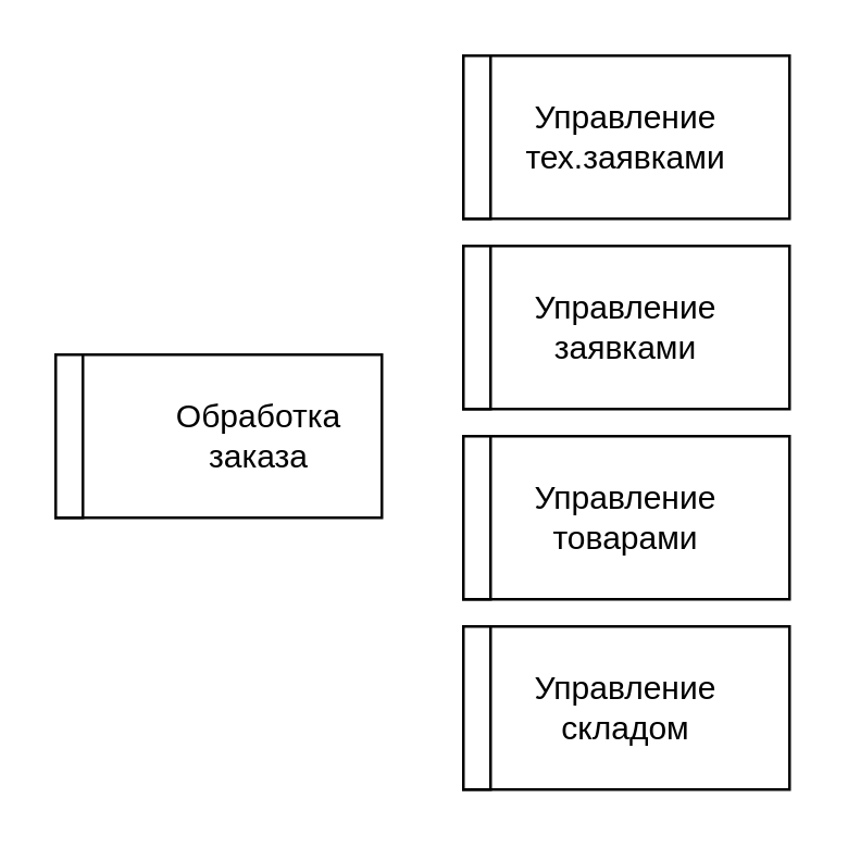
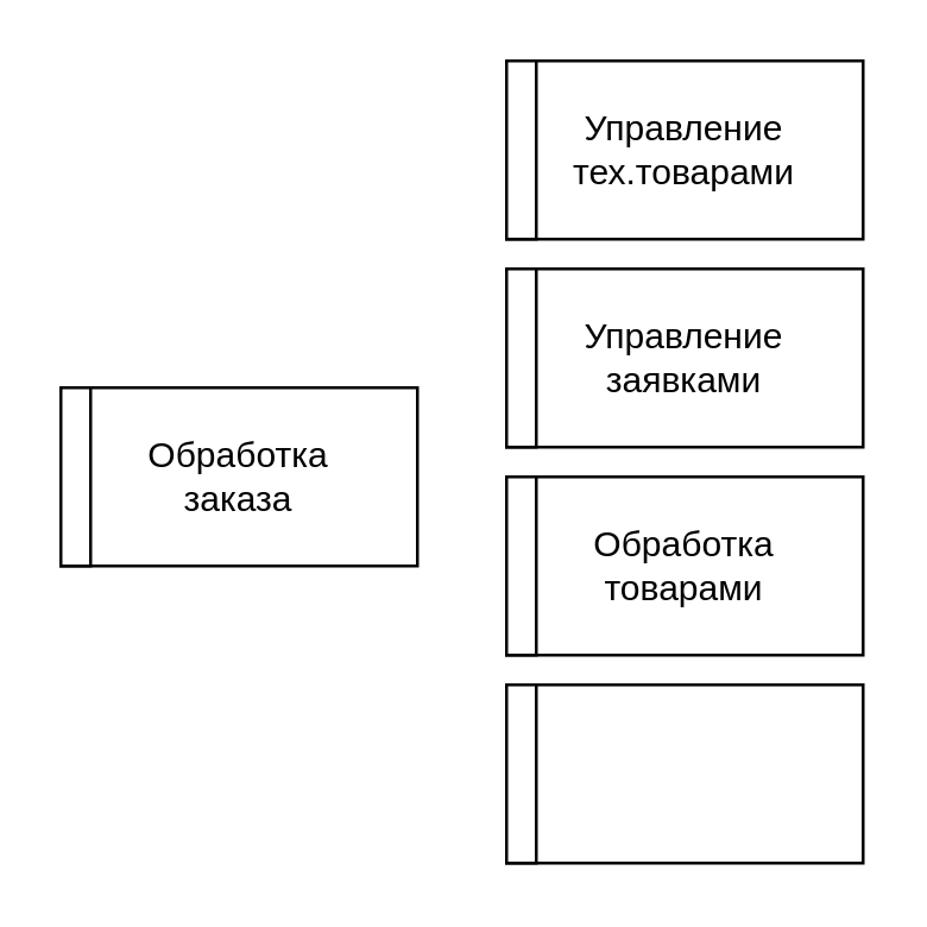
  <mxCell id="0" />
  <mxCell id="1" parent="0" />
  <mxCell id="2" value="" style="rounded=0;whiteSpace=wrap;html=1;" vertex="1" parent="1"><mxGeometry x="20" y="130" width="120" height="60" as="geometry" /></mxCell>
  <mxCell id="3" value="" style="rounded=0;whiteSpace=wrap;html=1;" vertex="1" parent="1"><mxGeometry x="20" y="130" width="10" height="60" as="geometry" /></mxCell>
- <mxCell id="4" value="Обработка заказа" style="text;html=1;align=center;verticalAlign=middle;whiteSpace=wrap;rounded=0;" vertex="1" parent="1"><mxGeometry x="65" y="145" width="60" height="30" as="geometry" /></mxCell>
+ <mxCell id="4" value="Обработка заказа" style="text;html=1;align=center;verticalAlign=middle;whiteSpace=wrap;rounded=0;" vertex="1" parent="1"><mxGeometry x="50" y="145" width="60" height="30" as="geometry" /></mxCell>
  <mxCell id="5" value="" style="rounded=0;whiteSpace=wrap;html=1;" vertex="1" parent="1"><mxGeometry x="170" y="90" width="120" height="60" as="geometry" /></mxCell>
  <mxCell id="6" value="" style="rounded=0;whiteSpace=wrap;html=1;" vertex="1" parent="1"><mxGeometry x="170" y="90" width="10" height="60" as="geometry" /></mxCell>
  <mxCell id="7" value="Управление заявками" style="text;html=1;align=center;verticalAlign=middle;whiteSpace=wrap;rounded=0;" vertex="1" parent="1"><mxGeometry x="200" y="105" width="60" height="30" as="geometry" /></mxCell>
  <mxCell id="8" value="" style="rounded=0;whiteSpace=wrap;html=1;" vertex="1" parent="1"><mxGeometry x="170" y="230" width="120" height="60" as="geometry" /></mxCell>
  <mxCell id="9" value="" style="rounded=0;whiteSpace=wrap;html=1;" vertex="1" parent="1"><mxGeometry x="170" y="230" width="10" height="60" as="geometry" /></mxCell>
- <mxCell id="10" value="Управление складом" style="text;html=1;align=center;verticalAlign=middle;whiteSpace=wrap;rounded=0;" vertex="1" parent="1"><mxGeometry x="200" y="245" width="60" height="30" as="geometry" /></mxCell>
  <mxCell id="11" value="" style="rounded=0;whiteSpace=wrap;html=1;" vertex="1" parent="1"><mxGeometry x="170" y="20" width="120" height="60" as="geometry" /></mxCell>
  <mxCell id="12" value="" style="rounded=0;whiteSpace=wrap;html=1;" vertex="1" parent="1"><mxGeometry x="170" y="20" width="10" height="60" as="geometry" /></mxCell>
- <mxCell id="13" value="Управление тех.заявками" style="text;html=1;align=center;verticalAlign=middle;whiteSpace=wrap;rounded=0;" vertex="1" parent="1"><mxGeometry x="200" y="35" width="60" height="30" as="geometry" /></mxCell>
+ <mxCell id="13" value="Управление тех.товарами" style="text;html=1;align=center;verticalAlign=middle;whiteSpace=wrap;rounded=0;" vertex="1" parent="1"><mxGeometry x="200" y="35" width="60" height="30" as="geometry" /></mxCell>
  <mxCell id="14" value="" style="rounded=0;whiteSpace=wrap;html=1;" vertex="1" parent="1"><mxGeometry x="170" y="160" width="120" height="60" as="geometry" /></mxCell>
  <mxCell id="15" value="" style="rounded=0;whiteSpace=wrap;html=1;" vertex="1" parent="1"><mxGeometry x="170" y="160" width="10" height="60" as="geometry" /></mxCell>
- <mxCell id="16" value="Управление товарами" style="text;html=1;align=center;verticalAlign=middle;whiteSpace=wrap;rounded=0;" vertex="1" parent="1"><mxGeometry x="200" y="175" width="60" height="30" as="geometry" /></mxCell>
+ <mxCell id="16" value="Обработка товарами" style="text;html=1;align=center;verticalAlign=middle;whiteSpace=wrap;rounded=0;" vertex="1" parent="1"><mxGeometry x="200" y="175" width="60" height="30" as="geometry" /></mxCell>
